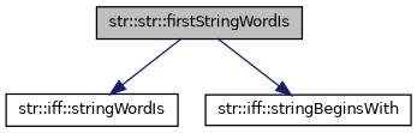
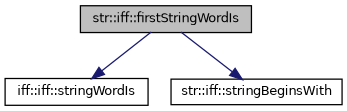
  digraph {
    rankdir=TB
    node [color=black fillcolor=white fontname=Helvetica fontsize=10 shape=record style=filled]
    edge [color=midnightblue fontname=Helvetica fontsize=10 labelfontname=Helvetica labelfontsize=10 style=solid]
-   n1 [fillcolor=grey75 fontcolor=black height=0.2 label="str::str::firstStringWordIs" width=0.4]
-   n2 [height=0.2 label="str::iff::stringWordIs" width=0.4]
+   n1 [fillcolor=grey75 fontcolor=black height=0.2 label="str::iff::firstStringWordIs" width=0.4]
+   n2 [height=0.2 label="iff::iff::stringWordIs" width=0.4]
    n3 [height=0.2 label="str::iff::stringBeginsWith" width=0.4]
    n1 -> n2
    n1 -> n3
  }
